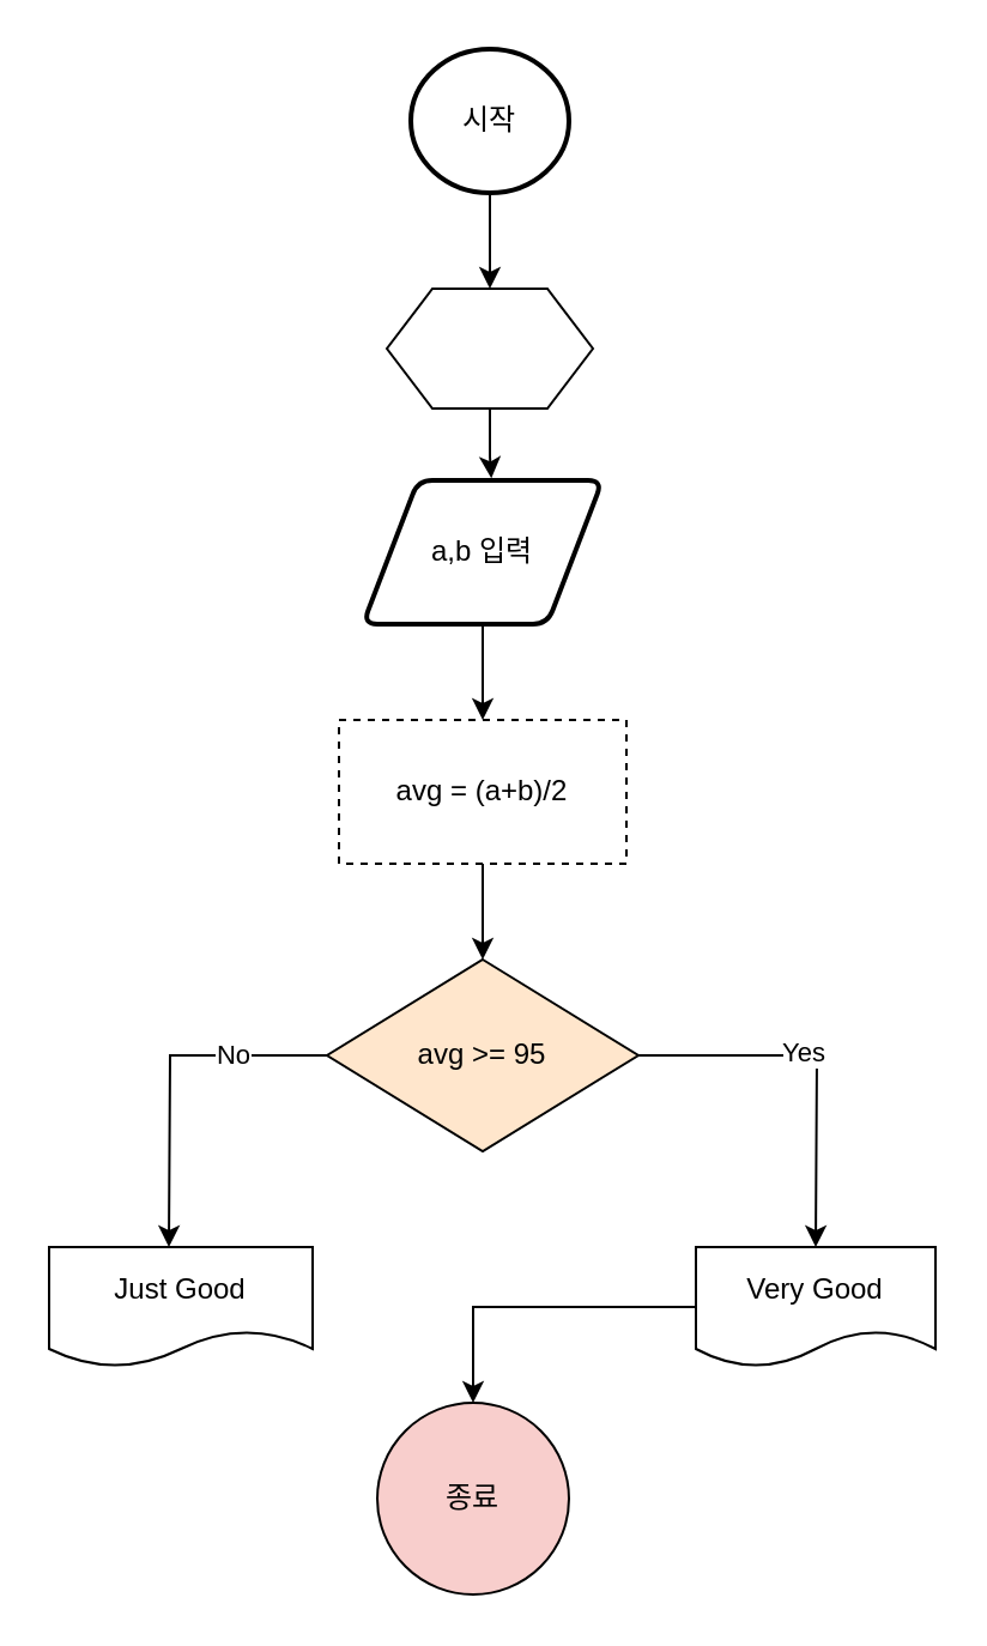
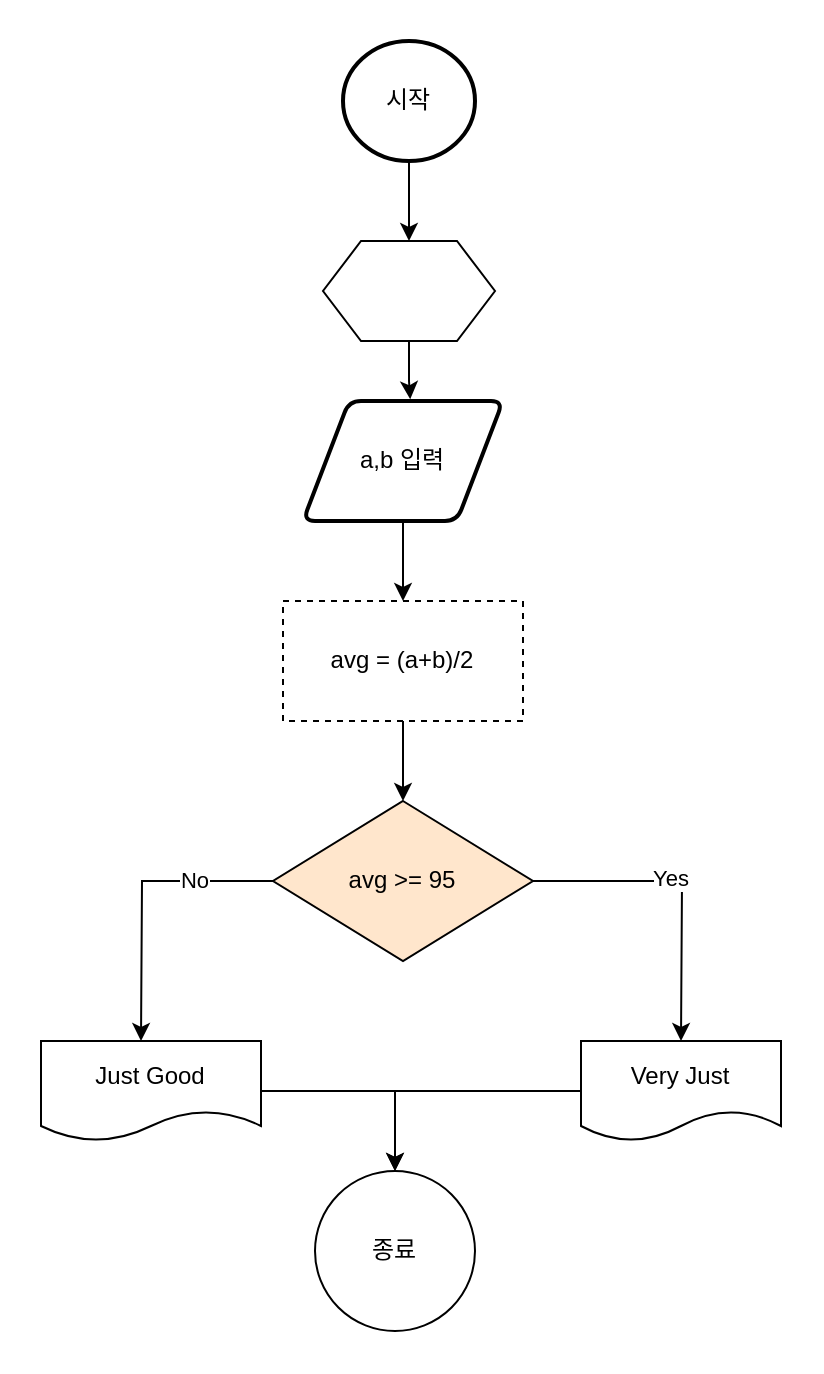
  <mxCell id="0" />
  <mxCell id="1" parent="0" />
  <mxCell id="2" style="edgeStyle=orthogonalEdgeStyle;rounded=0;orthogonalLoop=1;jettySize=auto;html=1;entryX=0.5;entryY=0;entryDx=0;entryDy=0;" edge="1" parent="1" source="3" target="5"><mxGeometry relative="1" as="geometry" /></mxCell>
  <mxCell id="3" value="시작" style="strokeWidth=2;html=1;shape=mxgraph.flowchart.start_2;whiteSpace=wrap;" vertex="1" parent="1"><mxGeometry x="171" y="20" width="66" height="60" as="geometry" /></mxCell>
  <mxCell id="4" style="edgeStyle=orthogonalEdgeStyle;rounded=0;orthogonalLoop=1;jettySize=auto;html=1;entryX=0.536;entryY=-0.015;entryDx=0;entryDy=0;entryPerimeter=0;" edge="1" parent="1" source="5" target="7"><mxGeometry relative="1" as="geometry" /></mxCell>
  <mxCell id="5" value="&lt;div style=&quot;&quot;&gt;&lt;br&gt;&lt;/div&gt;" style="verticalLabelPosition=bottom;verticalAlign=top;html=1;shape=hexagon;perimeter=hexagonPerimeter2;arcSize=6;size=0.221;align=center;" vertex="1" parent="1"><mxGeometry x="161" y="120" width="86" height="50" as="geometry" /></mxCell>
  <mxCell id="6" style="edgeStyle=orthogonalEdgeStyle;rounded=0;orthogonalLoop=1;jettySize=auto;html=1;entryX=0.5;entryY=0;entryDx=0;entryDy=0;" edge="1" parent="1" source="7" target="9"><mxGeometry relative="1" as="geometry" /></mxCell>
  <mxCell id="7" value="a,b 입력" style="shape=parallelogram;html=1;strokeWidth=2;perimeter=parallelogramPerimeter;whiteSpace=wrap;rounded=1;arcSize=12;size=0.23;" vertex="1" parent="1"><mxGeometry x="151" y="200" width="100" height="60" as="geometry" /></mxCell>
  <mxCell id="8" style="edgeStyle=orthogonalEdgeStyle;rounded=0;orthogonalLoop=1;jettySize=auto;html=1;entryX=0.5;entryY=0;entryDx=0;entryDy=0;" edge="1" parent="1" source="9" target="14"><mxGeometry relative="1" as="geometry" /></mxCell>
  <mxCell id="9" value="avg = (a+b)/2" style="rounded=0;whiteSpace=wrap;html=1;dashed=1;" vertex="1" parent="1"><mxGeometry x="141" y="300" width="120" height="60" as="geometry" /></mxCell>
  <mxCell id="10" style="edgeStyle=orthogonalEdgeStyle;rounded=0;orthogonalLoop=1;jettySize=auto;html=1;exitX=1;exitY=0.5;exitDx=0;exitDy=0;" edge="1" parent="1" source="14"><mxGeometry relative="1" as="geometry"><mxPoint x="340" y="520" as="targetPoint" /></mxGeometry></mxCell>
  <mxCell id="11" value="Yes" style="edgeLabel;html=1;align=center;verticalAlign=middle;resizable=0;points=[];" vertex="1" connectable="0" parent="10"><mxGeometry x="-0.119" y="2" relative="1" as="geometry"><mxPoint as="offset" /></mxGeometry></mxCell>
  <mxCell id="12" style="edgeStyle=orthogonalEdgeStyle;rounded=0;orthogonalLoop=1;jettySize=auto;html=1;exitX=0;exitY=0.5;exitDx=0;exitDy=0;" edge="1" parent="1" source="14"><mxGeometry relative="1" as="geometry"><mxPoint x="70" y="520" as="targetPoint" /></mxGeometry></mxCell>
  <mxCell id="13" value="No" style="edgeLabel;html=1;align=center;verticalAlign=middle;resizable=0;points=[];" vertex="1" connectable="0" parent="12"><mxGeometry x="-0.446" y="-1" relative="1" as="geometry"><mxPoint as="offset" /></mxGeometry></mxCell>
  <mxCell id="14" value="avg &amp;gt;= 95" style="rhombus;whiteSpace=wrap;html=1;fillColor=#ffe6cc;" vertex="1" parent="1"><mxGeometry x="136" y="400" width="130" height="80" as="geometry" /></mxCell>
  <mxCell id="15" style="edgeStyle=orthogonalEdgeStyle;rounded=0;orthogonalLoop=1;jettySize=auto;html=1;entryX=0.5;entryY=0;entryDx=0;entryDy=0;" edge="1" parent="1" source="16" target="19"><mxGeometry relative="1" as="geometry" /></mxCell>
- <mxCell id="16" value="Very Good" style="shape=document;whiteSpace=wrap;html=1;boundedLbl=1;" vertex="1" parent="1"><mxGeometry x="290" y="520" width="100" height="50" as="geometry" /></mxCell>
+ <mxCell id="16" value="Very Just" style="shape=document;whiteSpace=wrap;html=1;boundedLbl=1;" vertex="1" parent="1"><mxGeometry x="290" y="520" width="100" height="50" as="geometry" /></mxCell>
+ <mxCell id="17" style="edgeStyle=orthogonalEdgeStyle;rounded=0;orthogonalLoop=1;jettySize=auto;html=1;entryX=0.5;entryY=0;entryDx=0;entryDy=0;" edge="1" parent="1" source="18" target="19"><mxGeometry relative="1" as="geometry" /></mxCell>
  <mxCell id="18" value="Just Good" style="shape=document;whiteSpace=wrap;html=1;boundedLbl=1;" vertex="1" parent="1"><mxGeometry x="20" y="520" width="110" height="50" as="geometry" /></mxCell>
- <mxCell id="19" value="종료" style="ellipse;whiteSpace=wrap;html=1;aspect=fixed;fillColor=#f8cecc;" vertex="1" parent="1"><mxGeometry x="157" y="585" width="80" height="80" as="geometry" /></mxCell>
+ <mxCell id="19" value="종료" style="ellipse;whiteSpace=wrap;html=1;aspect=fixed;" vertex="1" parent="1"><mxGeometry x="157" y="585" width="80" height="80" as="geometry" /></mxCell>
